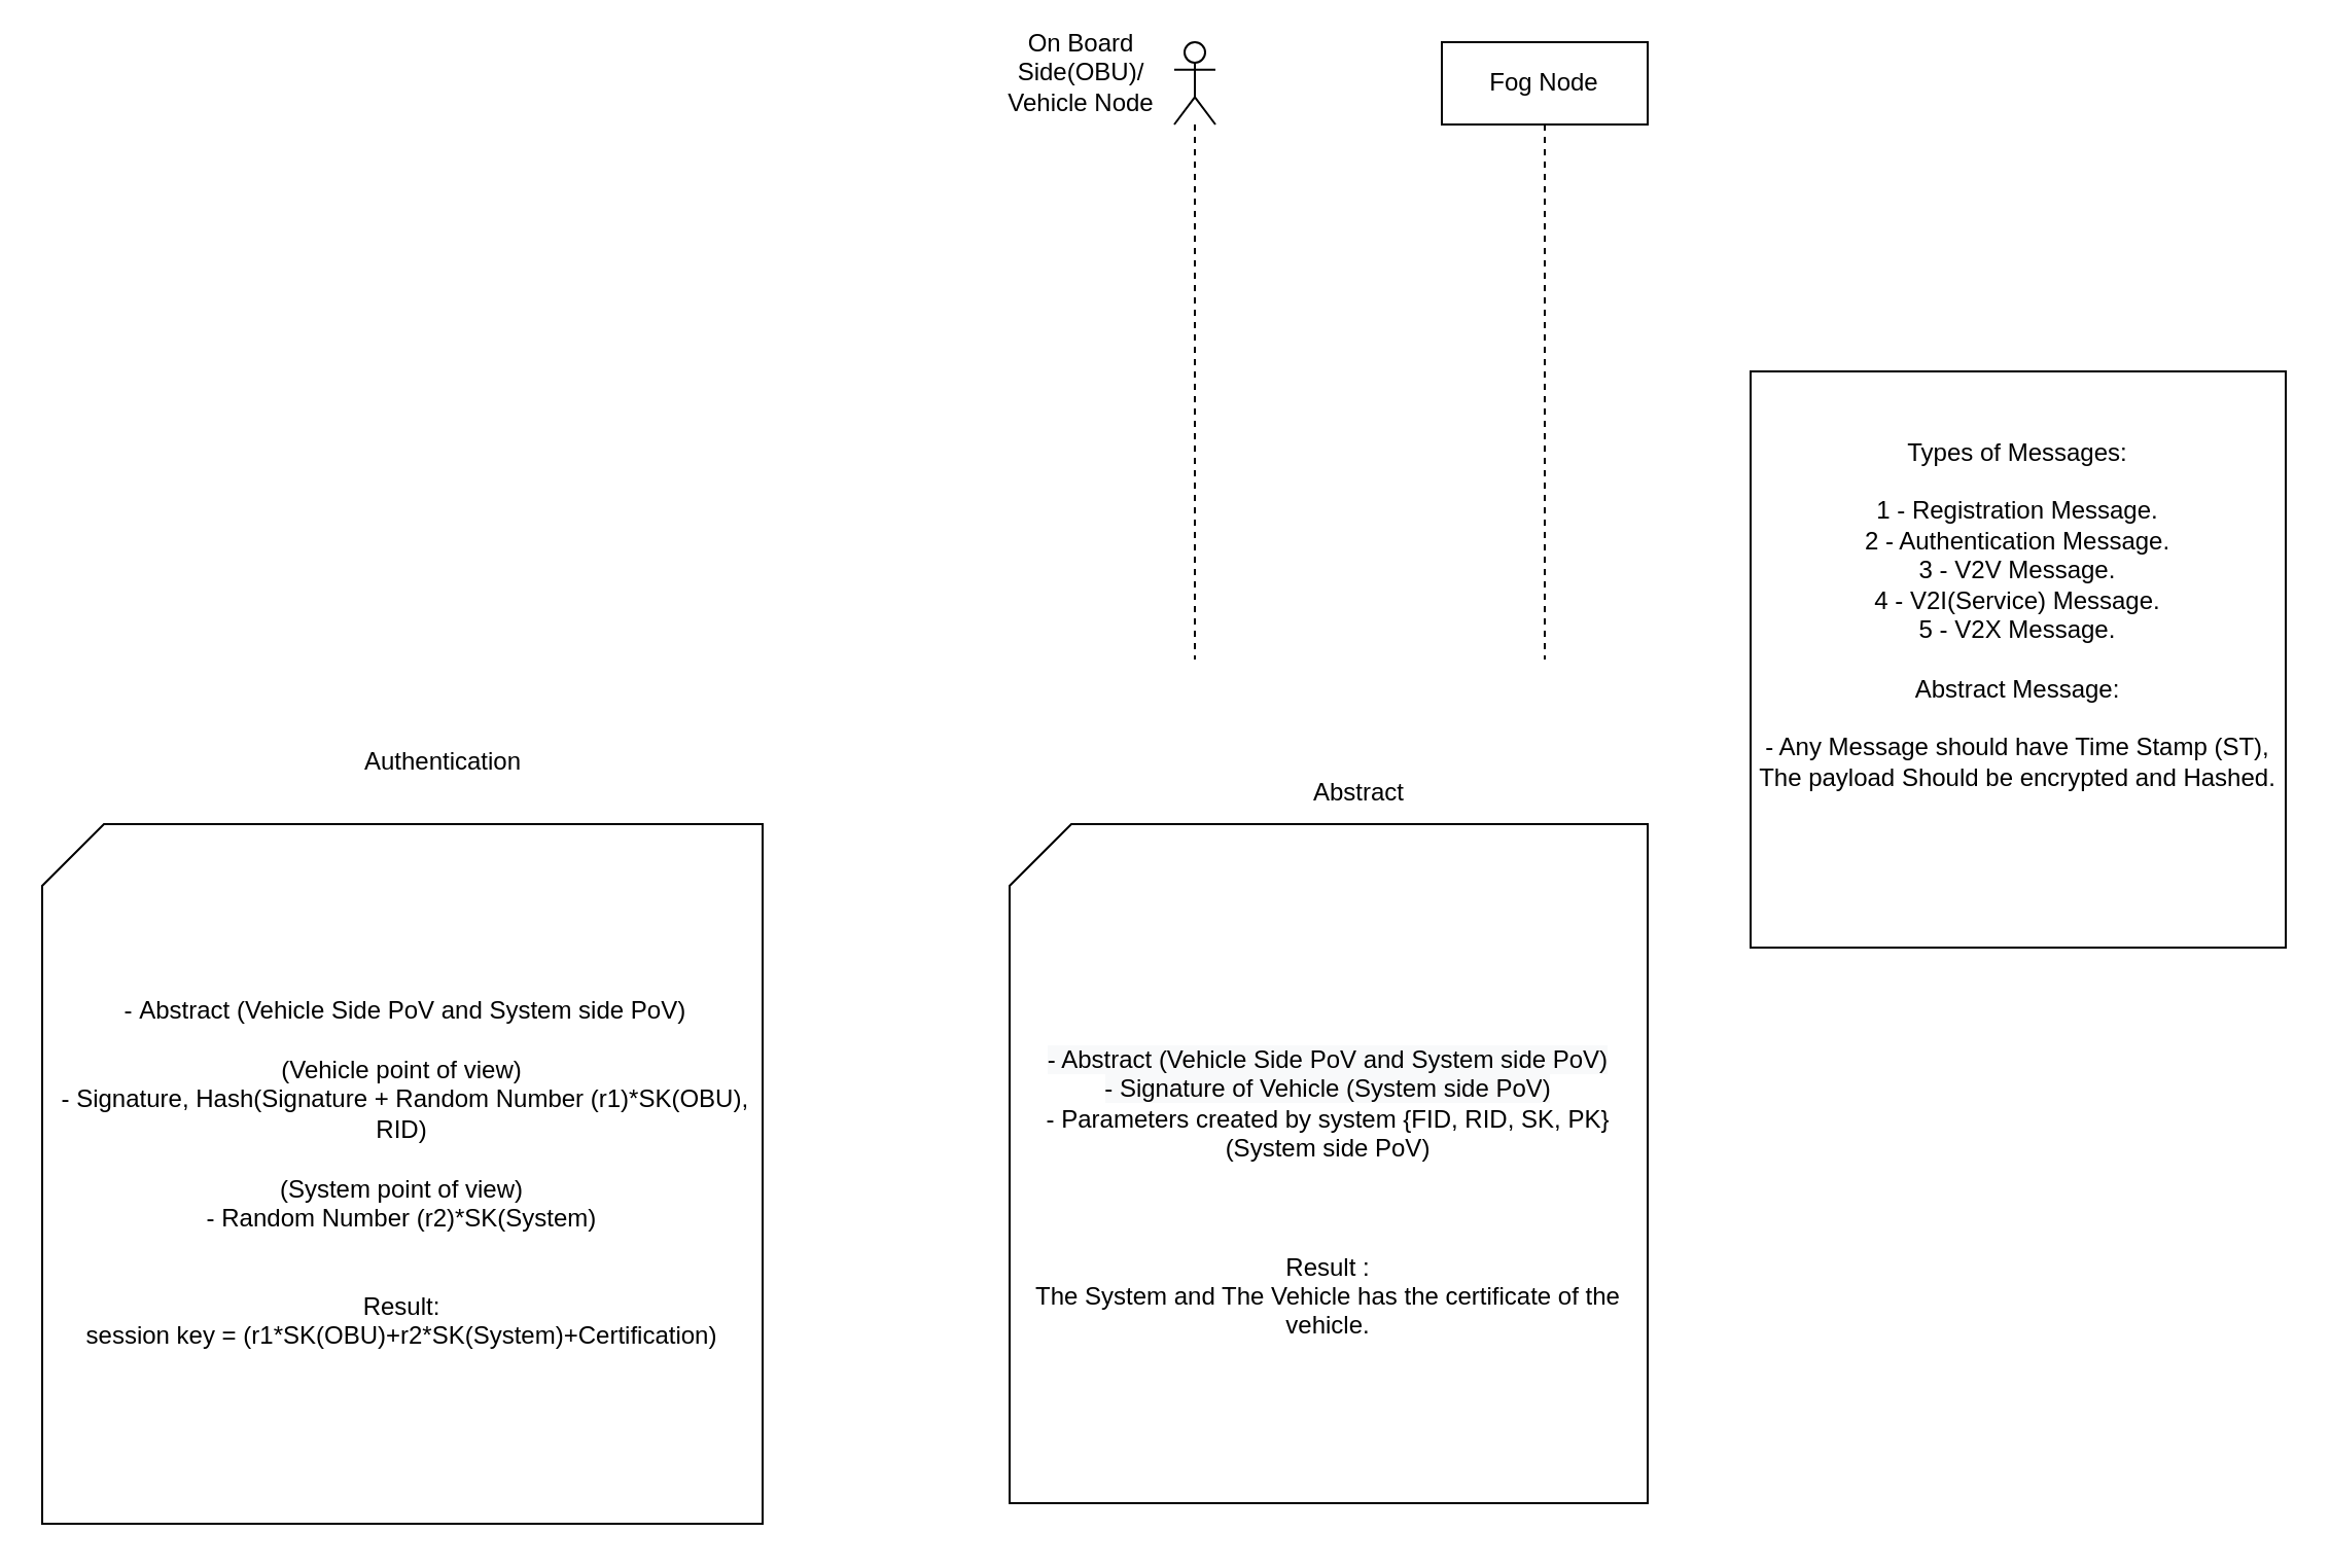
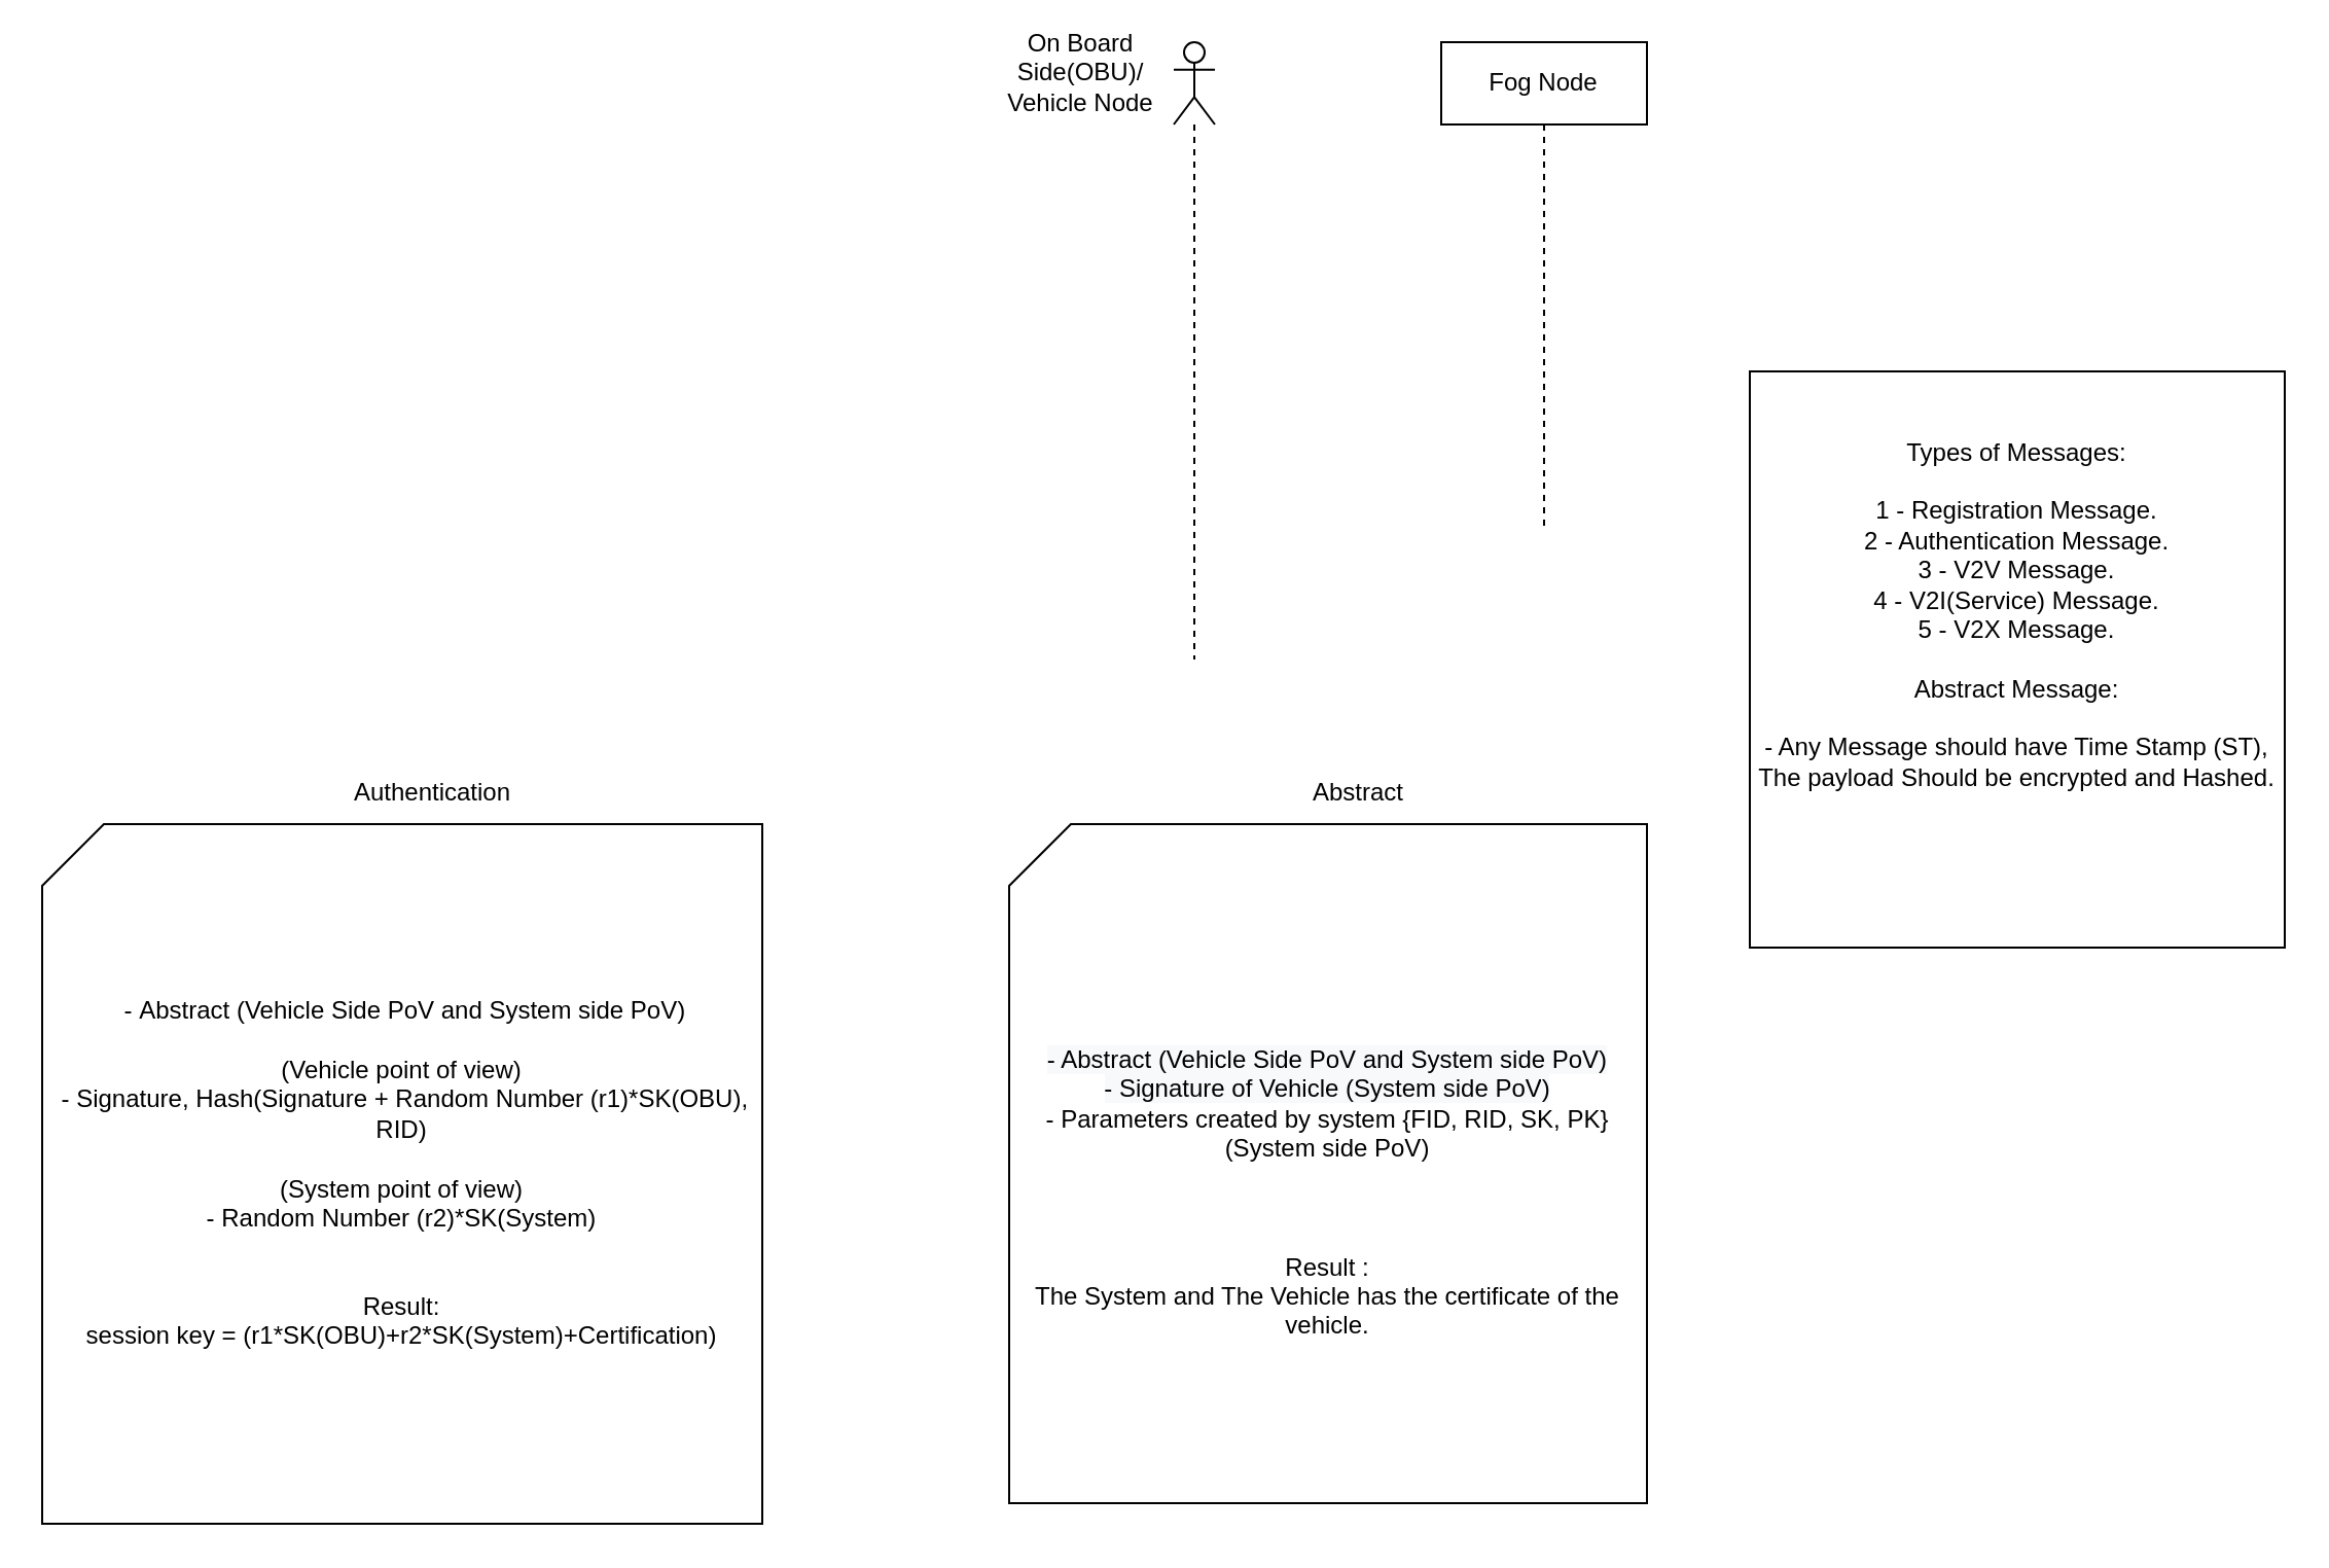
  <mxCell id="0" />
  <mxCell id="1" parent="0" />
  <mxCell id="2" value="" style="shape=umlLifeline;participant=umlActor;perimeter=lifelinePerimeter;whiteSpace=wrap;html=1;container=1;collapsible=0;recursiveResize=0;verticalAlign=top;spacingTop=36;outlineConnect=0;" parent="1" vertex="1"><mxGeometry x="570" y="20" width="20" height="300" as="geometry" /></mxCell>
  <mxCell id="3" value="On Board Side(OBU)/ Vehicle Node" style="text;html=1;strokeColor=none;fillColor=none;align=center;verticalAlign=middle;whiteSpace=wrap;rounded=0;" parent="1" vertex="1"><mxGeometry x="480" y="20" width="90" height="30" as="geometry" /></mxCell>
- <mxCell id="4" value="Fog Node&lt;br&gt;" style="shape=umlLifeline;perimeter=lifelinePerimeter;whiteSpace=wrap;html=1;container=1;collapsible=0;recursiveResize=0;outlineConnect=0;" parent="1" vertex="1"><mxGeometry x="700" y="20" width="100" height="300" as="geometry" /></mxCell>
+ <mxCell id="4" value="Fog Node&lt;br&gt;" style="shape=umlLifeline;perimeter=lifelinePerimeter;whiteSpace=wrap;html=1;container=1;collapsible=0;recursiveResize=0;outlineConnect=0;" parent="1" vertex="1"><mxGeometry x="700" y="20" width="100" height="235" as="geometry" /></mxCell>
  <mxCell id="5" value="&lt;span&gt;Types of Messages:&lt;/span&gt;&lt;br&gt;&lt;br&gt;&lt;span&gt;1 - Registration Message.&lt;/span&gt;&lt;br&gt;&lt;span&gt;2 - Authentication Message.&lt;/span&gt;&lt;br&gt;&lt;span&gt;3 - V2V Message.&lt;/span&gt;&lt;br&gt;&lt;span&gt;4 - V2I(Service) Message.&lt;/span&gt;&lt;br&gt;&lt;span&gt;5 - V2X Message.&lt;br&gt;&lt;br&gt;&lt;/span&gt;Abstract Message:&lt;br&gt;&lt;br&gt;- Any Message should have Time Stamp (ST), The payload Should be encrypted and Hashed.&lt;br&gt;&lt;span&gt;&lt;br&gt;&lt;br&gt;&lt;br&gt;&lt;/span&gt;" style="rounded=0;whiteSpace=wrap;html=1;" vertex="1" parent="1"><mxGeometry x="850" y="180" width="260" height="280" as="geometry" /></mxCell>
  <mxCell id="6" value="&lt;br&gt;&lt;br&gt;&lt;span style=&quot;color: rgb(0 , 0 , 0) ; font-family: &amp;#34;helvetica&amp;#34; ; font-size: 12px ; font-style: normal ; font-weight: 400 ; letter-spacing: normal ; text-align: left ; text-indent: 0px ; text-transform: none ; word-spacing: 0px ; background-color: rgb(248 , 249 , 250) ; display: inline ; float: none&quot;&gt;- Abstract (Vehicle Side PoV and System side PoV)&lt;/span&gt;&lt;br style=&quot;padding: 0px ; margin: 0px ; color: rgb(0 , 0 , 0) ; font-family: &amp;#34;helvetica&amp;#34; ; font-size: 12px ; font-style: normal ; font-weight: 400 ; letter-spacing: normal ; text-align: left ; text-indent: 0px ; text-transform: none ; word-spacing: 0px ; background-color: rgb(248 , 249 , 250)&quot;&gt;&lt;span style=&quot;color: rgb(0 , 0 , 0) ; font-family: &amp;#34;helvetica&amp;#34; ; font-size: 12px ; font-style: normal ; font-weight: 400 ; letter-spacing: normal ; text-align: left ; text-indent: 0px ; text-transform: none ; word-spacing: 0px ; background-color: rgb(248 , 249 , 250) ; display: inline ; float: none&quot;&gt;- Signature of Vehicle (System side PoV&lt;/span&gt;&lt;span style=&quot;color: rgb(0 , 0 , 0) ; font-family: &amp;#34;helvetica&amp;#34; ; font-size: 12px ; font-style: normal ; font-weight: 400 ; letter-spacing: normal ; text-align: left ; text-indent: 0px ; text-transform: none ; word-spacing: 0px ; background-color: rgb(248 , 249 , 250) ; display: inline ; float: none&quot;&gt;)&lt;br&gt;&lt;/span&gt;- Parameters created by system {FID, RID, SK, PK}&lt;span style=&quot;font-family: &amp;#34;helvetica&amp;#34; ; text-align: left&quot;&gt;(System side PoV&lt;/span&gt;&lt;span style=&quot;font-family: &amp;#34;helvetica&amp;#34; ; text-align: left&quot;&gt;)&lt;br&gt;&lt;br&gt;&lt;br&gt;&lt;br&gt;Result :&lt;br&gt;The System and The Vehicle has the certificate of the vehicle.&lt;br&gt;&lt;/span&gt;" style="shape=card;whiteSpace=wrap;html=1;" vertex="1" parent="1"><mxGeometry x="490" y="400" width="310" height="330" as="geometry" /></mxCell>
  <mxCell id="7" value="Abstract" style="text;html=1;strokeColor=none;fillColor=none;align=center;verticalAlign=middle;whiteSpace=wrap;rounded=0;" vertex="1" parent="1"><mxGeometry x="520" y="370" width="280" height="30" as="geometry" /></mxCell>
  <mxCell id="8" value="&amp;nbsp;-&lt;span style=&quot;font-family: &amp;#34;helvetica&amp;#34; ; text-align: left&quot;&gt;&amp;nbsp;Abstract (Vehicle Side PoV and System side PoV)&lt;br&gt;&lt;br&gt;(Vehicle point of view)&lt;br&gt;&amp;nbsp;- Signature, Hash(Signature + Random Number (r1)*SK(OBU), RID)&lt;br&gt;&lt;br&gt;(System point of view)&lt;br&gt;- Random Number (r2)&lt;/span&gt;&lt;span style=&quot;font-family: &amp;#34;helvetica&amp;#34; ; text-align: left&quot;&gt;*SK(System)&lt;br&gt;&lt;/span&gt;&lt;span style=&quot;font-family: &amp;#34;helvetica&amp;#34; ; text-align: left&quot;&gt;&lt;br&gt;&lt;br&gt;Result:&lt;br&gt;session key = (r1*SK(OBU)+r2*SK(System)+Certification)&lt;br&gt;&lt;/span&gt;" style="shape=card;whiteSpace=wrap;html=1;" vertex="1" parent="1"><mxGeometry x="20" y="400" width="350" height="340" as="geometry" /></mxCell>
- <mxCell id="9" value="Authentication" style="text;html=1;strokeColor=none;fillColor=none;align=center;verticalAlign=middle;whiteSpace=wrap;rounded=0;" vertex="1" parent="1"><mxGeometry x="55" y="355" width="320" height="30" as="geometry" /></mxCell>
+ <mxCell id="9" value="Authentication" style="text;html=1;strokeColor=none;fillColor=none;align=center;verticalAlign=middle;whiteSpace=wrap;rounded=0;" vertex="1" parent="1"><mxGeometry x="50" y="370" width="320" height="30" as="geometry" /></mxCell>
